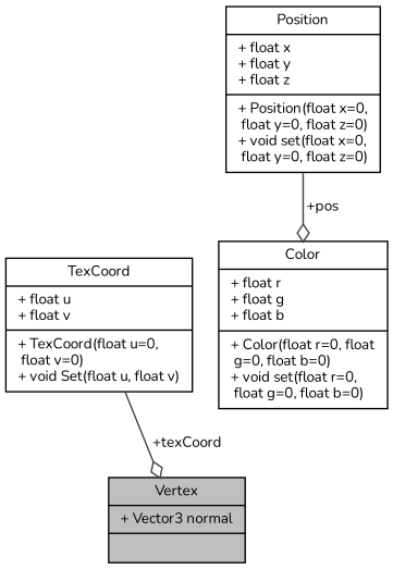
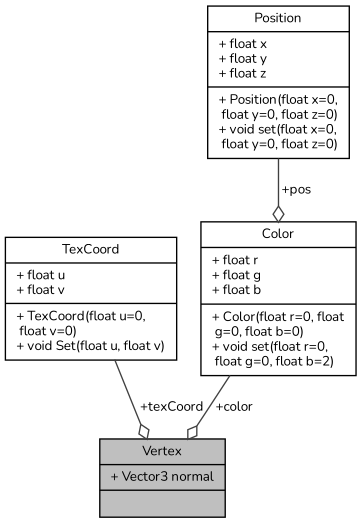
  digraph {
    fontname=Nunito
    node [color=black fillcolor=white fontname=Nunito fontsize=10 shape=record style=filled]
    edge [arrowhead=odiamond color=grey25 fontname=Nunito fontsize=10 labelfontname=Helvetica labelfontsize=10 style=solid]
    n1 [fillcolor=grey75 fontcolor=black height=0.2 label="{Vertex\n|+ Vector3 normal\l|}" width=0.4]
    n2 [height=0.2 label="{TexCoord\n|+ float u\l+ float v\l|+  TexCoord(float u=0,\l float v=0)\l+ void Set(float u, float v)\l}" width=0.4]
    n3 [height=0.2 label="{Position\n|+ float x\l+ float y\l+ float z\l|+  Position(float x=0,\l float y=0, float z=0)\l+ void set(float x=0,\l float y=0, float z=0)\l}" width=0.4]
-   n4 [height=0.2 label="{Color\n|+ float r\l+ float g\l+ float b\l|+  Color(float r=0, float\l g=0, float b=0)\l+ void set(float r=0,\l float g=0, float b=0)\l}" width=0.4]
+   n4 [height=0.2 label="{Color\n|+ float r\l+ float g\l+ float b\l|+  Color(float r=0, float\l g=0, float b=0)\l+ void set(float r=0,\l float g=0, float b=2)\l}" width=0.4]
    n2 -> n1 [label=" +texCoord"]
    n3 -> n4 [label=" +pos"]
+   n4 -> n1 [label=" +color"]
  }
